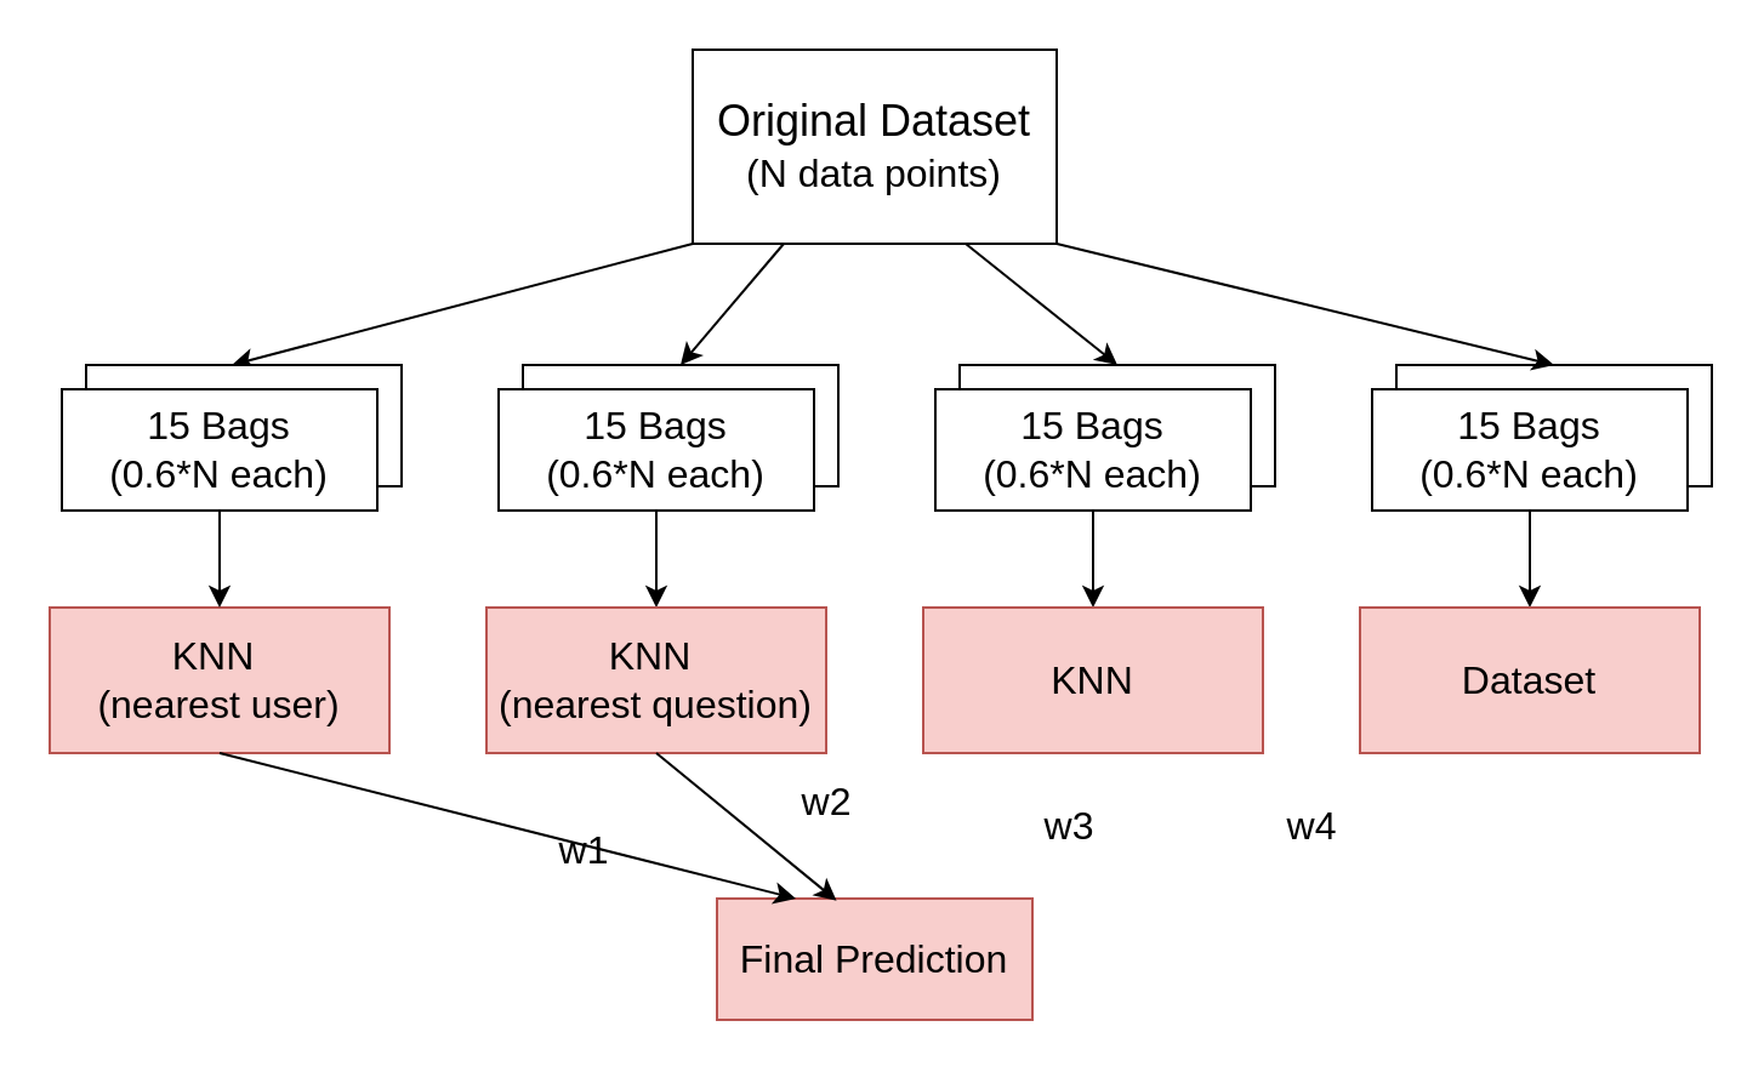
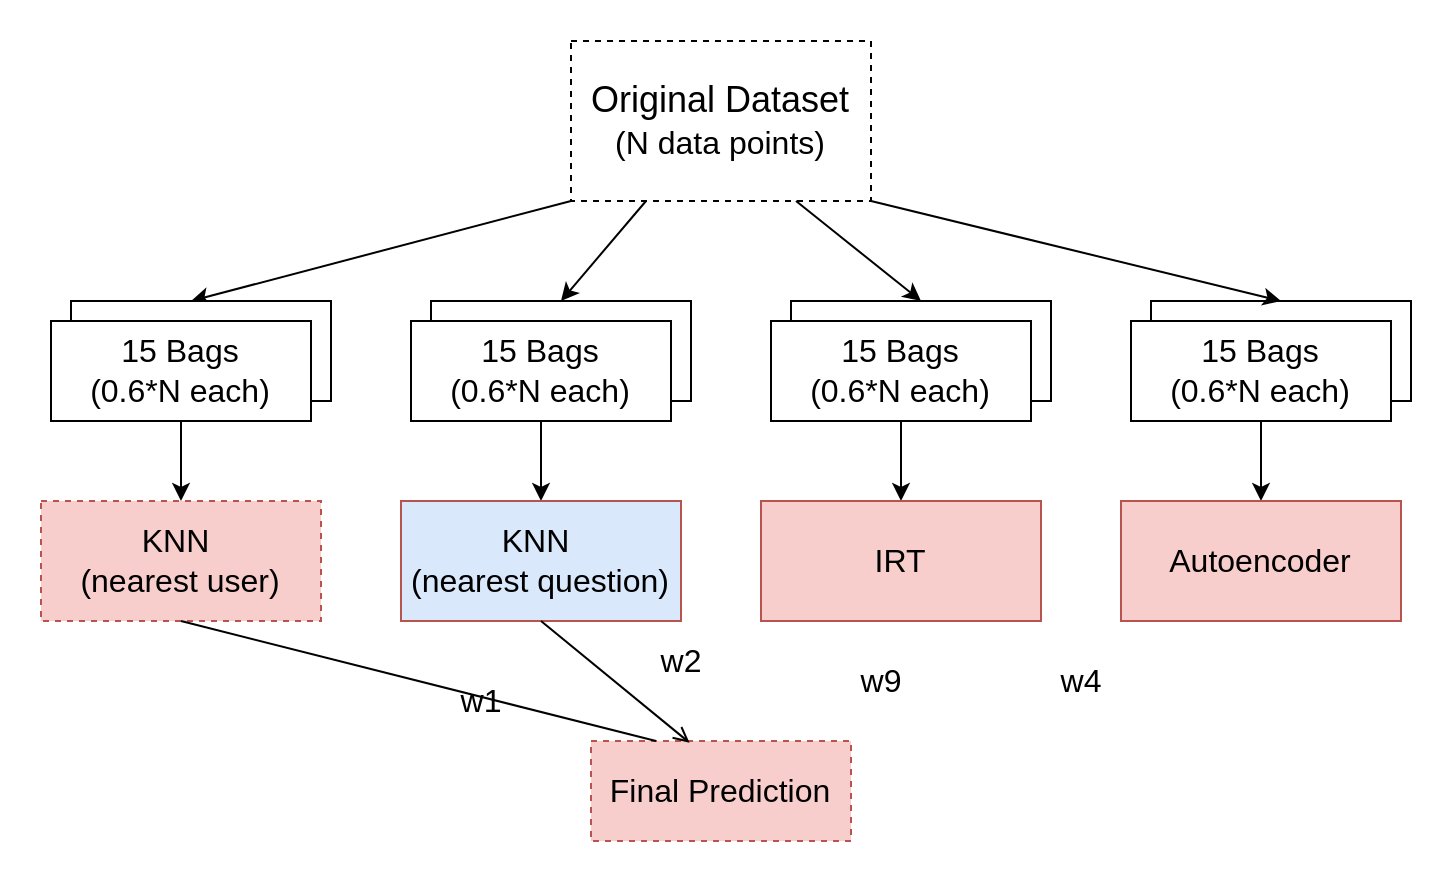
  <mxCell id="0" />
  <mxCell id="1" parent="0" />
  <mxCell id="2" value="15 Bags&lt;br&gt;(0.6*N each)" style="rounded=0;whiteSpace=wrap;html=1;fontSize=16;" vertex="1" parent="1"><mxGeometry x="575" y="150" width="130" height="50" as="geometry" /></mxCell>
  <mxCell id="3" value="15 Bags&lt;br&gt;(0.6*N each)" style="rounded=0;whiteSpace=wrap;html=1;fontSize=16;" vertex="1" parent="1"><mxGeometry x="395" y="150" width="130" height="50" as="geometry" /></mxCell>
  <mxCell id="4" value="15 Bags&lt;br&gt;(0.6*N each)" style="rounded=0;whiteSpace=wrap;html=1;fontSize=16;" vertex="1" parent="1"><mxGeometry x="215" y="150" width="130" height="50" as="geometry" /></mxCell>
- <mxCell id="5" value="&lt;font&gt;&lt;font style=&quot;font-size: 18px&quot;&gt;Original Dataset&lt;/font&gt;&lt;br&gt;&lt;span style=&quot;font-size: 16px&quot;&gt;(N data points)&lt;/span&gt;&lt;br&gt;&lt;/font&gt;" style="rounded=0;whiteSpace=wrap;html=1;" vertex="1" parent="1"><mxGeometry x="285" y="20" width="150" height="80" as="geometry" /></mxCell>
+ <mxCell id="5" value="&lt;font&gt;&lt;font style=&quot;font-size: 18px&quot;&gt;Original Dataset&lt;/font&gt;&lt;br&gt;&lt;span style=&quot;font-size: 16px&quot;&gt;(N data points)&lt;/span&gt;&lt;br&gt;&lt;/font&gt;" style="rounded=0;whiteSpace=wrap;html=1;dashed=1;" vertex="1" parent="1"><mxGeometry x="285" y="20" width="150" height="80" as="geometry" /></mxCell>
  <mxCell id="6" value="" style="endArrow=classic;html=1;rounded=0;fontSize=16;exitX=0;exitY=1;exitDx=0;exitDy=0;entryX=0.5;entryY=0;entryDx=0;entryDy=0;" edge="1" parent="1" source="5"><mxGeometry width="50" height="50" relative="1" as="geometry"><mxPoint x="320" y="190" as="sourcePoint" /><mxPoint x="95" y="150" as="targetPoint" /></mxGeometry></mxCell>
  <mxCell id="7" value="" style="endArrow=classic;html=1;rounded=0;fontSize=16;exitX=0.25;exitY=1;exitDx=0;exitDy=0;entryX=0.5;entryY=0;entryDx=0;entryDy=0;" edge="1" parent="1" source="5" target="4"><mxGeometry width="50" height="50" relative="1" as="geometry"><mxPoint x="300" y="90" as="sourcePoint" /><mxPoint x="100" y="160" as="targetPoint" /></mxGeometry></mxCell>
  <mxCell id="8" value="15 Bags&lt;br&gt;(0.6*N each)" style="rounded=0;whiteSpace=wrap;html=1;fontSize=16;" vertex="1" parent="1"><mxGeometry x="385" y="160" width="130" height="50" as="geometry" /></mxCell>
  <mxCell id="9" value="15 Bags&lt;br&gt;(0.6*N each)" style="rounded=0;whiteSpace=wrap;html=1;fontSize=16;" vertex="1" parent="1"><mxGeometry x="565" y="160" width="130" height="50" as="geometry" /></mxCell>
  <mxCell id="10" value="" style="endArrow=classic;html=1;rounded=0;fontSize=16;exitX=0.75;exitY=1;exitDx=0;exitDy=0;entryX=0.5;entryY=0;entryDx=0;entryDy=0;" edge="1" parent="1" source="5" target="3"><mxGeometry width="50" height="50" relative="1" as="geometry"><mxPoint x="337.5" y="90" as="sourcePoint" /><mxPoint x="280" y="160" as="targetPoint" /></mxGeometry></mxCell>
  <mxCell id="11" value="" style="endArrow=classic;html=1;rounded=0;fontSize=16;exitX=1;exitY=1;exitDx=0;exitDy=0;entryX=0.5;entryY=0;entryDx=0;entryDy=0;" edge="1" parent="1" source="5" target="2"><mxGeometry width="50" height="50" relative="1" as="geometry"><mxPoint x="347.5" y="100" as="sourcePoint" /><mxPoint x="290" y="170" as="targetPoint" /></mxGeometry></mxCell>
  <mxCell id="12" value="" style="endArrow=classic;html=1;rounded=0;fontSize=18;exitX=0.5;exitY=1;exitDx=0;exitDy=0;" edge="1" parent="1"><mxGeometry width="50" height="50" relative="1" as="geometry"><mxPoint x="270" y="210" as="sourcePoint" /><mxPoint x="270" y="250" as="targetPoint" /></mxGeometry></mxCell>
  <mxCell id="13" value="" style="endArrow=classic;html=1;rounded=0;fontSize=18;exitX=0.5;exitY=1;exitDx=0;exitDy=0;" edge="1" parent="1" source="8"><mxGeometry width="50" height="50" relative="1" as="geometry"><mxPoint x="100" y="220" as="sourcePoint" /><mxPoint x="450" y="250" as="targetPoint" /></mxGeometry></mxCell>
  <mxCell id="14" value="" style="endArrow=classic;html=1;rounded=0;fontSize=18;exitX=0.5;exitY=1;exitDx=0;exitDy=0;" edge="1" parent="1" source="9"><mxGeometry width="50" height="50" relative="1" as="geometry"><mxPoint x="460" y="220" as="sourcePoint" /><mxPoint x="630" y="250" as="targetPoint" /></mxGeometry></mxCell>
- <mxCell id="15" value="KNN&amp;nbsp;&lt;br style=&quot;font-size: 16px;&quot;&gt;(nearest user)" style="rounded=0;whiteSpace=wrap;html=1;fontSize=16;fillColor=#f8cecc;strokeColor=#b85450;" vertex="1" parent="1"><mxGeometry x="20" y="250" width="140" height="60" as="geometry" /></mxCell>
- <mxCell id="16" value="KNN&amp;nbsp;&lt;br style=&quot;font-size: 16px;&quot;&gt;(nearest question)" style="rounded=0;whiteSpace=wrap;html=1;fontSize=16;fillColor=#f8cecc;strokeColor=#b85450;" vertex="1" parent="1"><mxGeometry x="200" y="250" width="140" height="60" as="geometry" /></mxCell>
- <mxCell id="17" value="KNN" style="rounded=0;whiteSpace=wrap;html=1;fontSize=16;fillColor=#f8cecc;strokeColor=#b85450;" vertex="1" parent="1"><mxGeometry x="380" y="250" width="140" height="60" as="geometry" /></mxCell>
- <mxCell id="18" value="Dataset" style="rounded=0;whiteSpace=wrap;html=1;fontSize=16;fillColor=#f8cecc;strokeColor=#b85450;" vertex="1" parent="1"><mxGeometry x="560" y="250" width="140" height="60" as="geometry" /></mxCell>
- <mxCell id="19" value="Final Prediction" style="rounded=0;whiteSpace=wrap;html=1;fontSize=16;fillColor=#f8cecc;strokeColor=#b85450;" vertex="1" parent="1"><mxGeometry x="295" y="370" width="130" height="50" as="geometry" /></mxCell>
- <mxCell id="20" value="" style="endArrow=classic;html=1;rounded=0;fontSize=16;exitX=0.5;exitY=1;exitDx=0;exitDy=0;entryX=0.25;entryY=0;entryDx=0;entryDy=0;" edge="1" parent="1" source="15" target="19"><mxGeometry width="50" height="50" relative="1" as="geometry"><mxPoint x="350" y="330" as="sourcePoint" /><mxPoint x="330" y="370" as="targetPoint" /></mxGeometry></mxCell>
- <mxCell id="21" value="" style="endArrow=classic;html=1;rounded=0;fontSize=16;exitX=0.5;exitY=1;exitDx=0;exitDy=0;entryX=0.379;entryY=0.017;entryDx=0;entryDy=0;entryPerimeter=0;" edge="1" parent="1" source="16" target="19"><mxGeometry width="50" height="50" relative="1" as="geometry"><mxPoint x="100" y="320" as="sourcePoint" /><mxPoint x="305" y="380" as="targetPoint" /></mxGeometry></mxCell>
+ <mxCell id="15" value="KNN&amp;nbsp;&lt;br style=&quot;font-size: 16px;&quot;&gt;(nearest user)" style="rounded=0;whiteSpace=wrap;html=1;fontSize=16;fillColor=#f8cecc;strokeColor=#b85450;dashed=1;" vertex="1" parent="1"><mxGeometry x="20" y="250" width="140" height="60" as="geometry" /></mxCell>
+ <mxCell id="16" value="KNN&amp;nbsp;&lt;br style=&quot;font-size: 16px;&quot;&gt;(nearest question)" style="rounded=0;whiteSpace=wrap;html=1;fontSize=16;fillColor=#dae8fc;strokeColor=#b85450;" vertex="1" parent="1"><mxGeometry x="200" y="250" width="140" height="60" as="geometry" /></mxCell>
+ <mxCell id="17" value="IRT" style="rounded=0;whiteSpace=wrap;html=1;fontSize=16;fillColor=#f8cecc;strokeColor=#b85450;" vertex="1" parent="1"><mxGeometry x="380" y="250" width="140" height="60" as="geometry" /></mxCell>
+ <mxCell id="18" value="Autoencoder" style="rounded=0;whiteSpace=wrap;html=1;fontSize=16;fillColor=#f8cecc;strokeColor=#b85450;" vertex="1" parent="1"><mxGeometry x="560" y="250" width="140" height="60" as="geometry" /></mxCell>
+ <mxCell id="19" value="Final Prediction" style="rounded=0;whiteSpace=wrap;html=1;fontSize=16;fillColor=#f8cecc;strokeColor=#b85450;dashed=1;" vertex="1" parent="1"><mxGeometry x="295" y="370" width="130" height="50" as="geometry" /></mxCell>
+ <mxCell id="20" value="" style="endArrow=none;html=1;rounded=0;fontSize=16;exitX=0.5;exitY=1;exitDx=0;exitDy=0;entryX=0.25;entryY=0;entryDx=0;entryDy=0;" edge="1" parent="1" source="15" target="19"><mxGeometry width="50" height="50" relative="1" as="geometry"><mxPoint x="350" y="330" as="sourcePoint" /><mxPoint x="330" y="370" as="targetPoint" /></mxGeometry></mxCell>
+ <mxCell id="21" value="" style="endArrow=open;html=1;rounded=0;fontSize=16;exitX=0.5;exitY=1;exitDx=0;exitDy=0;entryX=0.379;entryY=0.017;entryDx=0;entryDy=0;entryPerimeter=0;" edge="1" parent="1" source="16" target="19"><mxGeometry width="50" height="50" relative="1" as="geometry"><mxPoint x="100" y="320" as="sourcePoint" /><mxPoint x="305" y="380" as="targetPoint" /></mxGeometry></mxCell>
  <mxCell id="22" value="w1" style="text;html=1;align=center;verticalAlign=middle;resizable=0;points=[];autosize=1;strokeColor=none;fillColor=none;fontSize=16;" vertex="1" parent="1"><mxGeometry x="220" y="340" width="40" height="20" as="geometry" /></mxCell>
  <mxCell id="23" value="w2" style="text;html=1;align=center;verticalAlign=middle;resizable=0;points=[];autosize=1;strokeColor=none;fillColor=none;fontSize=16;" vertex="1" parent="1"><mxGeometry x="320" y="320" width="40" height="20" as="geometry" /></mxCell>
- <mxCell id="24" value="w3" style="text;html=1;align=center;verticalAlign=middle;resizable=0;points=[];autosize=1;strokeColor=none;fillColor=none;fontSize=16;" vertex="1" parent="1"><mxGeometry x="420" y="330" width="40" height="20" as="geometry" /></mxCell>
+ <mxCell id="24" value="w9" style="text;html=1;align=center;verticalAlign=middle;resizable=0;points=[];autosize=1;strokeColor=none;fillColor=none;fontSize=16;" vertex="1" parent="1"><mxGeometry x="420" y="330" width="40" height="20" as="geometry" /></mxCell>
  <mxCell id="25" value="w4" style="text;html=1;align=center;verticalAlign=middle;resizable=0;points=[];autosize=1;strokeColor=none;fillColor=none;fontSize=16;" vertex="1" parent="1"><mxGeometry x="520" y="330" width="40" height="20" as="geometry" /></mxCell>
  <mxCell id="26" value="15 Bags&lt;br&gt;(0.6*N each)" style="rounded=0;whiteSpace=wrap;html=1;fontSize=16;" vertex="1" parent="1"><mxGeometry x="205" y="160" width="130" height="50" as="geometry" /></mxCell>
  <mxCell id="27" value="15 Bags&lt;br&gt;(0.6*N each)" style="rounded=0;whiteSpace=wrap;html=1;fontSize=16;" vertex="1" parent="1"><mxGeometry x="35" y="150" width="130" height="50" as="geometry" /></mxCell>
  <mxCell id="28" value="" style="edgeStyle=orthogonalEdgeStyle;rounded=0;orthogonalLoop=1;jettySize=auto;html=1;fontSize=16;" edge="1" parent="1" source="29" target="15"><mxGeometry relative="1" as="geometry" /></mxCell>
  <mxCell id="29" value="15 Bags&lt;br&gt;(0.6*N each)" style="rounded=0;whiteSpace=wrap;html=1;fontSize=16;" vertex="1" parent="1"><mxGeometry x="25" y="160" width="130" height="50" as="geometry" /></mxCell>
